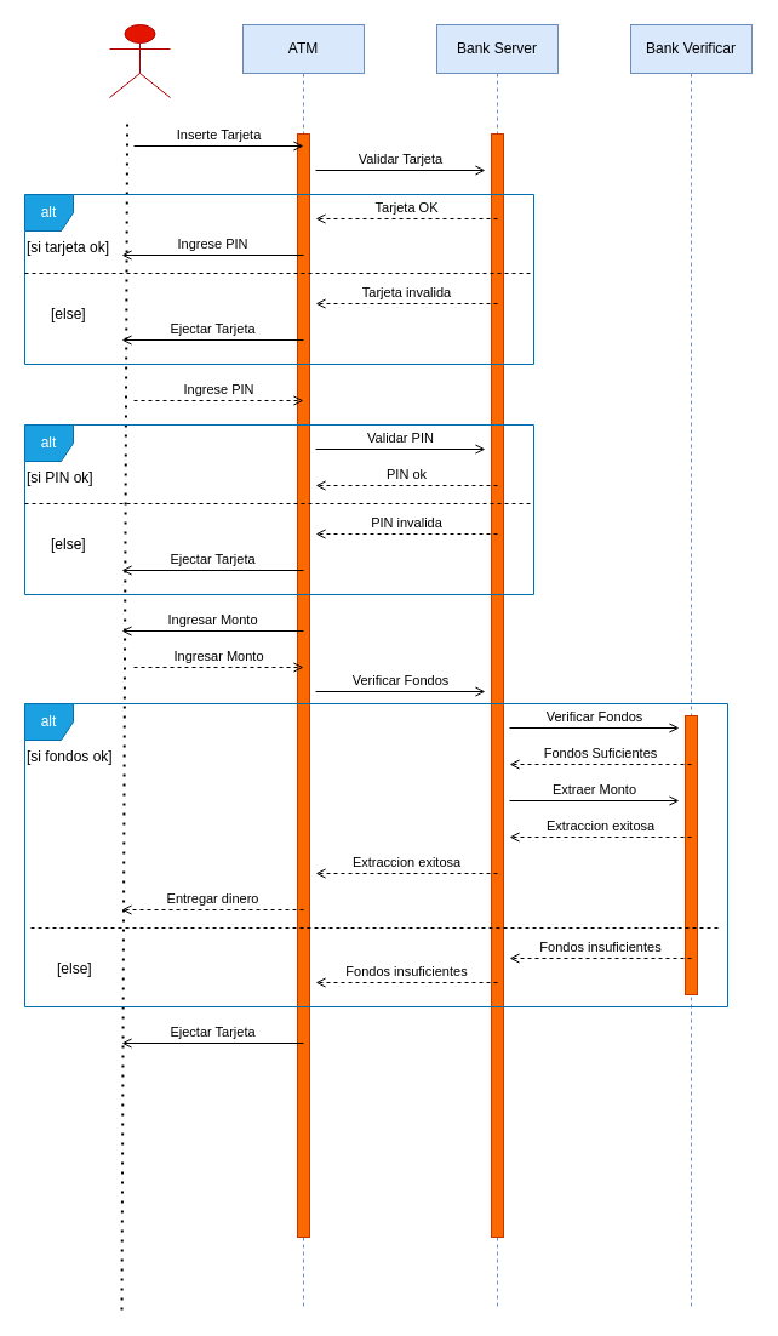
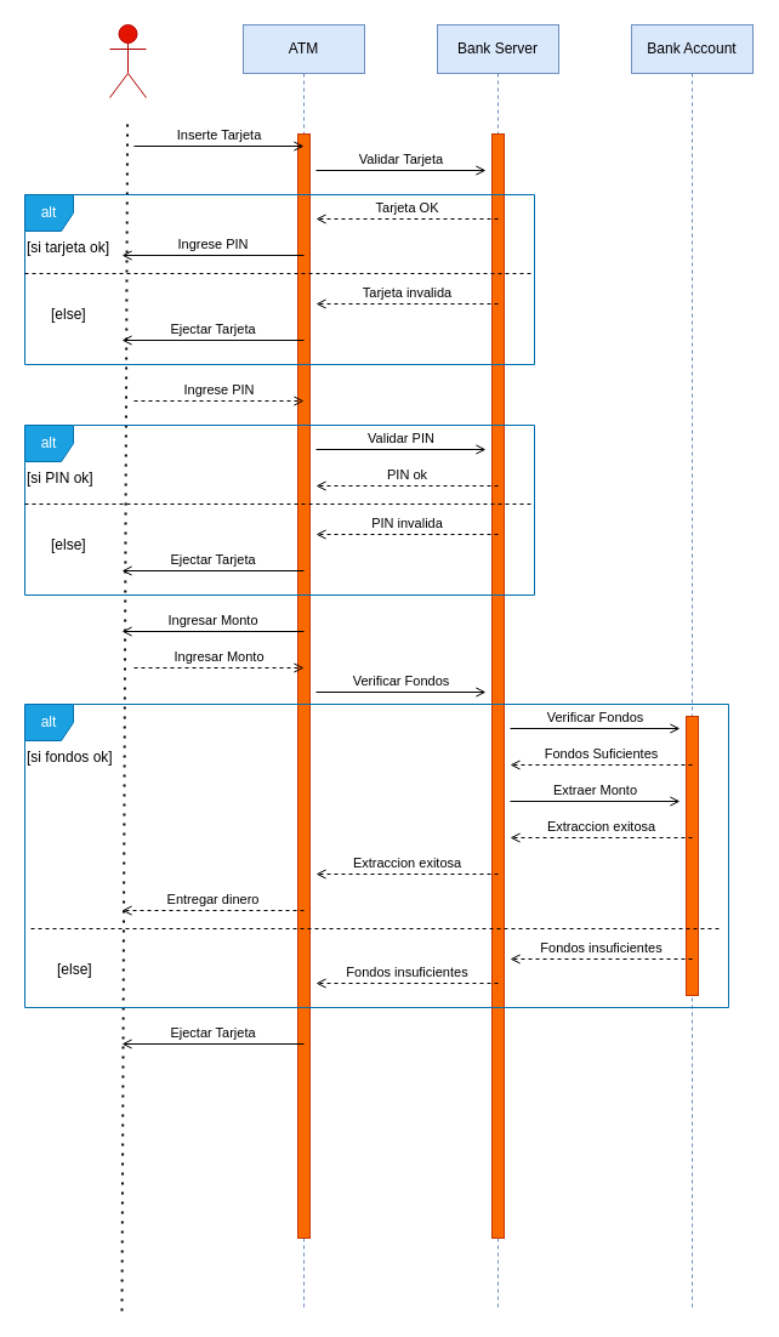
  <mxCell id="0" />
  <mxCell id="1" parent="0" />
- <mxCell id="2" value="Actor" style="shape=umlActor;verticalLabelPosition=bottom;verticalAlign=top;html=1;fillColor=#e51400;strokeColor=#B20000;fontColor=#ffffff;" vertex="1" parent="1"><mxGeometry x="90" y="20" width="50" height="60" as="geometry" /></mxCell>
+ <mxCell id="2" value="Actor" style="shape=umlActor;verticalLabelPosition=bottom;verticalAlign=top;html=1;fillColor=#e51400;strokeColor=#B20000;fontColor=#ffffff;" vertex="1" parent="1"><mxGeometry x="90" y="20" width="30" height="60" as="geometry" /></mxCell>
  <mxCell id="3" value="" style="endArrow=none;dashed=1;html=1;dashPattern=1 3;strokeWidth=2;" edge="1" parent="1"><mxGeometry width="50" height="50" relative="1" as="geometry"><mxPoint x="100" y="1080" as="sourcePoint" /><mxPoint x="104.58" y="100" as="targetPoint" /></mxGeometry></mxCell>
  <mxCell id="4" value="Bank Server" style="shape=umlLifeline;perimeter=lifelinePerimeter;whiteSpace=wrap;html=1;container=1;dropTarget=0;collapsible=0;recursiveResize=0;outlineConnect=0;portConstraint=eastwest;newEdgeStyle={&quot;edgeStyle&quot;:&quot;elbowEdgeStyle&quot;,&quot;elbow&quot;:&quot;vertical&quot;,&quot;curved&quot;:0,&quot;rounded&quot;:0};fillColor=#dae8fc;strokeColor=#6c8ebf;" vertex="1" parent="1"><mxGeometry x="360" y="20" width="100" height="1060" as="geometry" /></mxCell>
  <mxCell id="5" value="" style="html=1;points=[[0,0,0,0,5],[0,1,0,0,-5],[1,0,0,0,5],[1,1,0,0,-5]];perimeter=orthogonalPerimeter;outlineConnect=0;targetShapes=umlLifeline;portConstraint=eastwest;newEdgeStyle={&quot;curved&quot;:0,&quot;rounded&quot;:0};fillColor=#fa6800;fontColor=#000000;strokeColor=#C73500;" vertex="1" parent="4"><mxGeometry x="45" y="90" width="10" height="910" as="geometry" /></mxCell>
  <mxCell id="6" value="ATM" style="shape=umlLifeline;perimeter=lifelinePerimeter;whiteSpace=wrap;html=1;container=1;dropTarget=0;collapsible=0;recursiveResize=0;outlineConnect=0;portConstraint=eastwest;newEdgeStyle={&quot;edgeStyle&quot;:&quot;elbowEdgeStyle&quot;,&quot;elbow&quot;:&quot;vertical&quot;,&quot;curved&quot;:0,&quot;rounded&quot;:0};fillColor=#dae8fc;strokeColor=#6c8ebf;" vertex="1" parent="1"><mxGeometry x="200" y="20" width="100" height="1060" as="geometry" /></mxCell>
  <mxCell id="7" value="" style="html=1;points=[[0,0,0,0,5],[0,1,0,0,-5],[1,0,0,0,5],[1,1,0,0,-5]];perimeter=orthogonalPerimeter;outlineConnect=0;targetShapes=umlLifeline;portConstraint=eastwest;newEdgeStyle={&quot;curved&quot;:0,&quot;rounded&quot;:0};fillColor=#fa6800;fontColor=#000000;strokeColor=#C73500;" vertex="1" parent="6"><mxGeometry x="45" y="90" width="10" height="910" as="geometry" /></mxCell>
- <mxCell id="8" value="Bank Verificar" style="shape=umlLifeline;perimeter=lifelinePerimeter;whiteSpace=wrap;html=1;container=1;dropTarget=0;collapsible=0;recursiveResize=0;outlineConnect=0;portConstraint=eastwest;newEdgeStyle={&quot;edgeStyle&quot;:&quot;elbowEdgeStyle&quot;,&quot;elbow&quot;:&quot;vertical&quot;,&quot;curved&quot;:0,&quot;rounded&quot;:0};fillColor=#dae8fc;strokeColor=#6c8ebf;" vertex="1" parent="1"><mxGeometry x="520" y="20" width="100" height="1060" as="geometry" /></mxCell>
+ <mxCell id="8" value="Bank Account" style="shape=umlLifeline;perimeter=lifelinePerimeter;whiteSpace=wrap;html=1;container=1;dropTarget=0;collapsible=0;recursiveResize=0;outlineConnect=0;portConstraint=eastwest;newEdgeStyle={&quot;edgeStyle&quot;:&quot;elbowEdgeStyle&quot;,&quot;elbow&quot;:&quot;vertical&quot;,&quot;curved&quot;:0,&quot;rounded&quot;:0};fillColor=#dae8fc;strokeColor=#6c8ebf;" vertex="1" parent="1"><mxGeometry x="520" y="20" width="100" height="1060" as="geometry" /></mxCell>
  <mxCell id="9" value="" style="html=1;points=[[0,0,0,0,5],[0,1,0,0,-5],[1,0,0,0,5],[1,1,0,0,-5]];perimeter=orthogonalPerimeter;outlineConnect=0;targetShapes=umlLifeline;portConstraint=eastwest;newEdgeStyle={&quot;curved&quot;:0,&quot;rounded&quot;:0};fillColor=#fa6800;fontColor=#000000;strokeColor=#C73500;" vertex="1" parent="8"><mxGeometry x="45" y="570" width="10" height="230" as="geometry" /></mxCell>
  <mxCell id="10" value="Inserte Tarjeta" style="html=1;verticalAlign=bottom;labelBackgroundColor=none;endArrow=open;endFill=0;" edge="1" parent="1"><mxGeometry width="160" relative="1" as="geometry"><mxPoint x="110" y="120" as="sourcePoint" /><mxPoint x="250" y="120" as="targetPoint" /></mxGeometry></mxCell>
  <mxCell id="11" value="Validar Tarjeta" style="html=1;verticalAlign=bottom;labelBackgroundColor=none;endArrow=open;endFill=0;" edge="1" parent="1"><mxGeometry width="160" relative="1" as="geometry"><mxPoint x="260" y="140" as="sourcePoint" /><mxPoint x="400" y="140" as="targetPoint" /></mxGeometry></mxCell>
  <mxCell id="12" value="alt" style="shape=umlFrame;whiteSpace=wrap;html=1;pointerEvents=0;recursiveResize=0;container=1;collapsible=0;width=40;height=30;fillColor=#1ba1e2;fontColor=#ffffff;strokeColor=#006EAF;" vertex="1" parent="1"><mxGeometry y="160" width="420" height="140" as="geometry" x="20" /></mxCell>
  <mxCell id="13" value="[si tarjeta ok]" style="text;html=1;" vertex="1" parent="12"><mxGeometry width="70" height="20" relative="1" as="geometry"><mxPoint y="30" as="offset" /></mxGeometry></mxCell>
  <mxCell id="14" value="[else]" style="line;strokeWidth=1;dashed=1;labelPosition=center;verticalLabelPosition=bottom;align=left;verticalAlign=top;spacingLeft=20;spacingTop=15;html=1;whiteSpace=wrap;" vertex="1" parent="12"><mxGeometry y="60" width="420" height="10" as="geometry" /></mxCell>
  <mxCell id="15" value="Ingrese PIN" style="html=1;verticalAlign=bottom;labelBackgroundColor=none;endArrow=open;endFill=0;" edge="1" parent="12"><mxGeometry width="160" relative="1" as="geometry"><mxPoint x="230" y="50" as="sourcePoint" /><mxPoint x="80" y="50" as="targetPoint" /></mxGeometry></mxCell>
  <mxCell id="16" value="Tarjeta OK" style="html=1;verticalAlign=bottom;labelBackgroundColor=none;endArrow=open;endFill=0;dashed=1;" edge="1" parent="12"><mxGeometry width="160" relative="1" as="geometry"><mxPoint x="390" y="20" as="sourcePoint" /><mxPoint x="240" y="20" as="targetPoint" /></mxGeometry></mxCell>
  <mxCell id="17" value="Tarjeta invalida" style="html=1;verticalAlign=bottom;labelBackgroundColor=none;endArrow=open;endFill=0;dashed=1;" edge="1" parent="12"><mxGeometry width="160" relative="1" as="geometry"><mxPoint x="390" y="90" as="sourcePoint" /><mxPoint x="240" y="90" as="targetPoint" /></mxGeometry></mxCell>
  <mxCell id="18" value="Ejectar Tarjeta" style="html=1;verticalAlign=bottom;labelBackgroundColor=none;endArrow=open;endFill=0;" edge="1" parent="12"><mxGeometry width="160" relative="1" as="geometry"><mxPoint x="230" y="120" as="sourcePoint" /><mxPoint x="80" y="120" as="targetPoint" /></mxGeometry></mxCell>
  <mxCell id="19" value="alt" style="shape=umlFrame;whiteSpace=wrap;html=1;pointerEvents=0;recursiveResize=0;container=1;collapsible=0;width=40;height=30;fillColor=#1ba1e2;fontColor=#ffffff;strokeColor=#006EAF;" vertex="1" parent="1"><mxGeometry y="350" width="420" height="140" as="geometry" x="20" /></mxCell>
  <mxCell id="20" value="[si PIN ok]" style="text;html=1;" vertex="1" parent="19"><mxGeometry width="70" height="20" relative="1" as="geometry"><mxPoint y="30" as="offset" /></mxGeometry></mxCell>
  <mxCell id="21" value="[else]" style="line;strokeWidth=1;dashed=1;labelPosition=center;verticalLabelPosition=bottom;align=left;verticalAlign=top;spacingLeft=20;spacingTop=15;html=1;whiteSpace=wrap;" vertex="1" parent="19"><mxGeometry y="60" width="420" height="10" as="geometry" /></mxCell>
  <mxCell id="22" value="PIN ok" style="html=1;verticalAlign=bottom;labelBackgroundColor=none;endArrow=open;endFill=0;dashed=1;" edge="1" parent="19"><mxGeometry width="160" relative="1" as="geometry"><mxPoint x="390" y="50" as="sourcePoint" /><mxPoint x="240" y="50" as="targetPoint" /></mxGeometry></mxCell>
  <mxCell id="23" value="PIN invalida" style="html=1;verticalAlign=bottom;labelBackgroundColor=none;endArrow=open;endFill=0;dashed=1;" edge="1" parent="19"><mxGeometry width="160" relative="1" as="geometry"><mxPoint x="390" y="90" as="sourcePoint" /><mxPoint x="240" y="90" as="targetPoint" /></mxGeometry></mxCell>
  <mxCell id="24" value="Ejectar Tarjeta" style="html=1;verticalAlign=bottom;labelBackgroundColor=none;endArrow=open;endFill=0;" edge="1" parent="19"><mxGeometry width="160" relative="1" as="geometry"><mxPoint x="230" y="120" as="sourcePoint" /><mxPoint x="80" y="120" as="targetPoint" /></mxGeometry></mxCell>
  <mxCell id="25" value="Validar PIN" style="html=1;verticalAlign=bottom;labelBackgroundColor=none;endArrow=open;endFill=0;" edge="1" parent="19"><mxGeometry width="160" relative="1" as="geometry"><mxPoint x="240" y="20" as="sourcePoint" /><mxPoint x="380" y="20" as="targetPoint" /></mxGeometry></mxCell>
  <mxCell id="26" value="Ingrese PIN" style="html=1;verticalAlign=bottom;labelBackgroundColor=none;endArrow=open;endFill=0;dashed=1;" edge="1" parent="1"><mxGeometry x="0.005" width="160" relative="1" as="geometry"><mxPoint x="110" y="330" as="sourcePoint" /><mxPoint x="250" y="330" as="targetPoint" /><mxPoint as="offset" /></mxGeometry></mxCell>
  <mxCell id="27" value="Ingresar Monto" style="html=1;verticalAlign=bottom;labelBackgroundColor=none;endArrow=open;endFill=0;" edge="1" parent="1"><mxGeometry width="160" relative="1" as="geometry"><mxPoint x="250" y="520" as="sourcePoint" /><mxPoint x="100" y="520" as="targetPoint" /></mxGeometry></mxCell>
  <mxCell id="28" value="Ingresar Monto" style="html=1;verticalAlign=bottom;labelBackgroundColor=none;endArrow=open;endFill=0;dashed=1;" edge="1" parent="1"><mxGeometry x="0.005" width="160" relative="1" as="geometry"><mxPoint x="110" y="550" as="sourcePoint" /><mxPoint x="250" y="550" as="targetPoint" /><mxPoint as="offset" /></mxGeometry></mxCell>
  <mxCell id="29" value="Verificar Fondos" style="html=1;verticalAlign=bottom;labelBackgroundColor=none;endArrow=open;endFill=0;" edge="1" parent="1"><mxGeometry x="0.005" width="160" relative="1" as="geometry"><mxPoint x="260" y="570" as="sourcePoint" /><mxPoint x="400" y="570" as="targetPoint" /><mxPoint as="offset" /></mxGeometry></mxCell>
  <mxCell id="30" value="alt" style="shape=umlFrame;whiteSpace=wrap;html=1;pointerEvents=0;recursiveResize=0;container=1;collapsible=0;width=40;height=30;fillColor=#1ba1e2;fontColor=#ffffff;strokeColor=#006EAF;" vertex="1" parent="1"><mxGeometry y="580" width="580" height="250" as="geometry" x="20" /></mxCell>
  <mxCell id="31" value="[si fondos ok]" style="text;html=1;" vertex="1" parent="30"><mxGeometry width="70" height="20" relative="1" as="geometry"><mxPoint y="30" as="offset" /></mxGeometry></mxCell>
  <mxCell id="32" value="[else]" style="line;strokeWidth=1;dashed=1;labelPosition=center;verticalLabelPosition=bottom;align=left;verticalAlign=top;spacingLeft=20;spacingTop=15;html=1;whiteSpace=wrap;" vertex="1" parent="30"><mxGeometry x="5" y="180" width="570" height="10" as="geometry" /></mxCell>
  <mxCell id="33" value="Fondos Suficientes" style="html=1;verticalAlign=bottom;labelBackgroundColor=none;endArrow=open;endFill=0;dashed=1;" edge="1" parent="30"><mxGeometry width="160" relative="1" as="geometry"><mxPoint x="550" y="50" as="sourcePoint" /><mxPoint x="400" y="50" as="targetPoint" /></mxGeometry></mxCell>
  <mxCell id="34" value="Fondos insuficientes" style="html=1;verticalAlign=bottom;labelBackgroundColor=none;endArrow=open;endFill=0;dashed=1;" edge="1" parent="30"><mxGeometry width="160" relative="1" as="geometry"><mxPoint x="550" y="210" as="sourcePoint" /><mxPoint x="400" y="210" as="targetPoint" /></mxGeometry></mxCell>
  <mxCell id="35" value="Verificar Fondos" style="html=1;verticalAlign=bottom;labelBackgroundColor=none;endArrow=open;endFill=0;" edge="1" parent="30"><mxGeometry width="160" relative="1" as="geometry"><mxPoint x="400" y="20" as="sourcePoint" /><mxPoint x="540" y="20" as="targetPoint" /></mxGeometry></mxCell>
  <mxCell id="36" value="Fondos insuficientes" style="html=1;verticalAlign=bottom;labelBackgroundColor=none;endArrow=open;endFill=0;dashed=1;" edge="1" parent="30"><mxGeometry width="160" relative="1" as="geometry"><mxPoint x="390" y="230" as="sourcePoint" /><mxPoint x="240" y="230" as="targetPoint" /></mxGeometry></mxCell>
  <mxCell id="37" value="Extraer Monto" style="html=1;verticalAlign=bottom;labelBackgroundColor=none;endArrow=open;endFill=0;" edge="1" parent="30"><mxGeometry width="160" relative="1" as="geometry"><mxPoint x="400" y="80" as="sourcePoint" /><mxPoint x="540" y="80" as="targetPoint" /></mxGeometry></mxCell>
  <mxCell id="38" value="Extraccion exitosa" style="html=1;verticalAlign=bottom;labelBackgroundColor=none;endArrow=open;endFill=0;dashed=1;" edge="1" parent="30"><mxGeometry width="160" relative="1" as="geometry"><mxPoint x="550" y="110" as="sourcePoint" /><mxPoint x="400" y="110" as="targetPoint" /></mxGeometry></mxCell>
  <mxCell id="39" value="Entregar dinero" style="html=1;verticalAlign=bottom;labelBackgroundColor=none;endArrow=open;endFill=0;dashed=1;" edge="1" parent="30"><mxGeometry width="160" relative="1" as="geometry"><mxPoint x="230" y="170" as="sourcePoint" /><mxPoint x="80" y="170" as="targetPoint" /></mxGeometry></mxCell>
  <mxCell id="40" value="Extraccion exitosa" style="html=1;verticalAlign=bottom;labelBackgroundColor=none;endArrow=open;endFill=0;dashed=1;" edge="1" parent="30"><mxGeometry width="160" relative="1" as="geometry"><mxPoint x="390" y="140" as="sourcePoint" /><mxPoint x="240" y="140" as="targetPoint" /></mxGeometry></mxCell>
  <mxCell id="41" value="Ejectar Tarjeta" style="html=1;verticalAlign=bottom;labelBackgroundColor=none;endArrow=open;endFill=0;" edge="1" parent="1"><mxGeometry width="160" relative="1" as="geometry"><mxPoint x="250" y="860" as="sourcePoint" /><mxPoint x="100" y="860" as="targetPoint" /></mxGeometry></mxCell>
